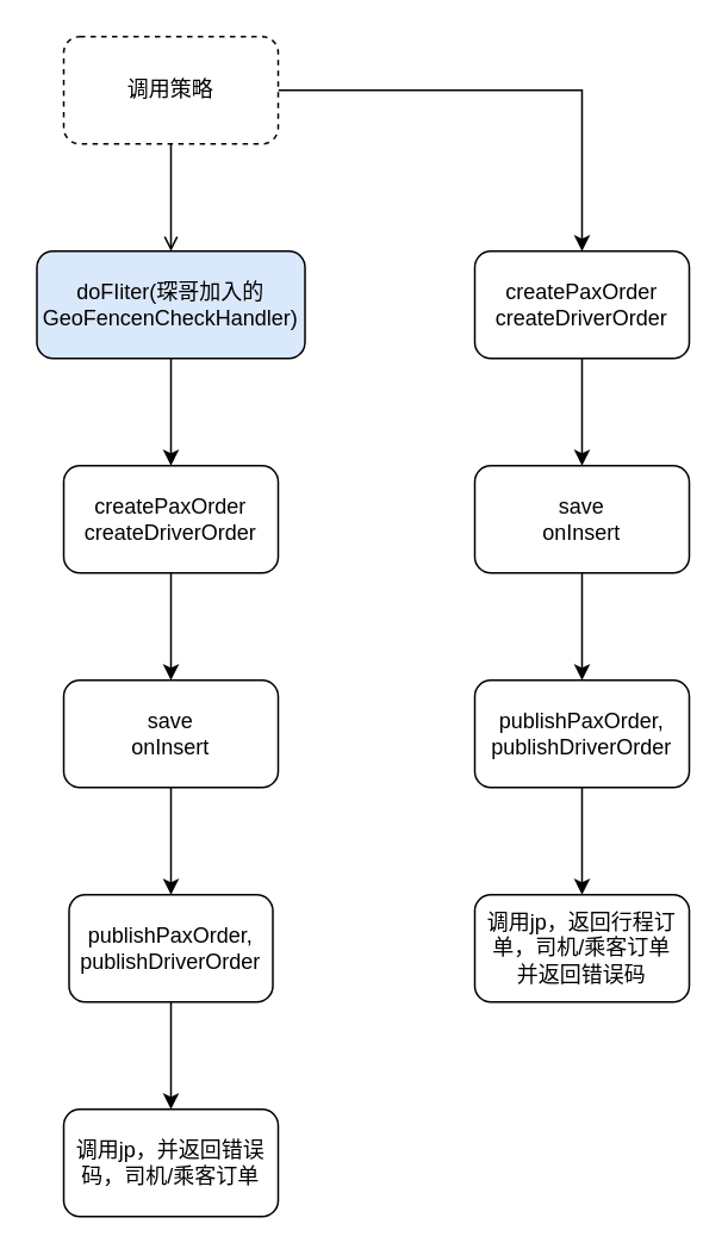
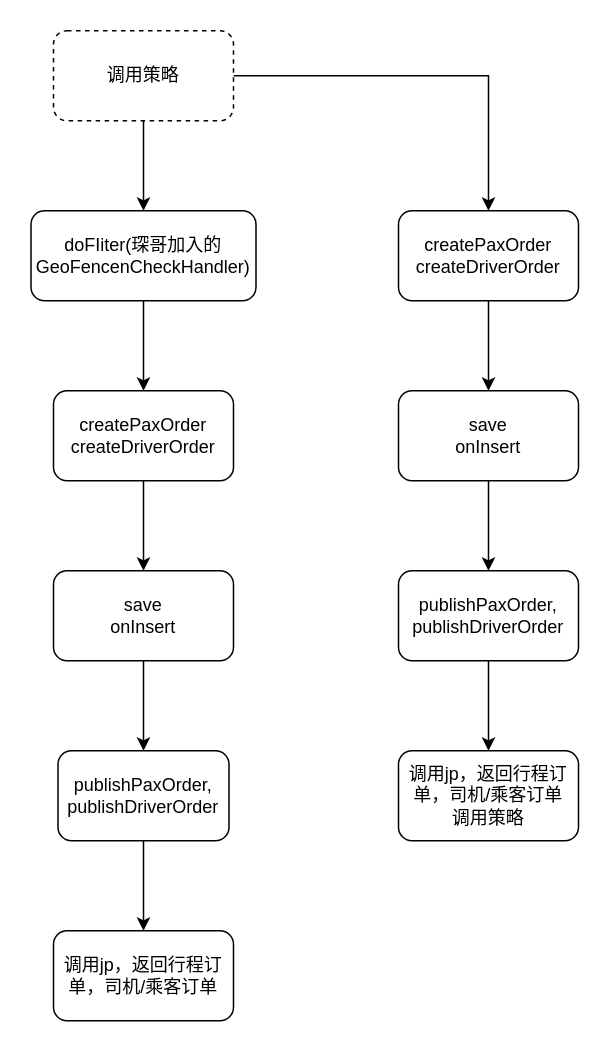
  <mxCell id="0" />
  <mxCell id="1" parent="0" />
- <mxCell id="2" style="edgeStyle=orthogonalEdgeStyle;rounded=0;orthogonalLoop=1;jettySize=auto;html=1;exitX=0.5;exitY=1;exitDx=0;exitDy=0;endArrow=open;" edge="1" parent="1" source="4" target="6"><mxGeometry relative="1" as="geometry" /></mxCell>
+ <mxCell id="2" style="edgeStyle=orthogonalEdgeStyle;rounded=0;orthogonalLoop=1;jettySize=auto;html=1;exitX=0.5;exitY=1;exitDx=0;exitDy=0;" edge="1" parent="1" source="4" target="6"><mxGeometry relative="1" as="geometry" /></mxCell>
  <mxCell id="3" style="edgeStyle=orthogonalEdgeStyle;rounded=0;orthogonalLoop=1;jettySize=auto;html=1;exitX=1;exitY=0.5;exitDx=0;exitDy=0;entryX=0.5;entryY=0;entryDx=0;entryDy=0;" edge="1" parent="1" source="4" target="15"><mxGeometry relative="1" as="geometry" /></mxCell>
  <mxCell id="4" value="调用策略" style="rounded=1;whiteSpace=wrap;html=1;dashed=1;" vertex="1" parent="1"><mxGeometry x="35" y="20" width="120" height="60" as="geometry" /></mxCell>
  <mxCell id="5" style="edgeStyle=orthogonalEdgeStyle;rounded=0;orthogonalLoop=1;jettySize=auto;html=1;exitX=0.5;exitY=1;exitDx=0;exitDy=0;entryX=0.5;entryY=0;entryDx=0;entryDy=0;" edge="1" parent="1" source="6" target="8"><mxGeometry relative="1" as="geometry" /></mxCell>
- <mxCell id="6" value="doFIiter(琛哥加入的GeoFencenCheckHandler)" style="rounded=1;whiteSpace=wrap;html=1;fillColor=#dae8fc;" vertex="1" parent="1"><mxGeometry x="20" y="140" width="150" height="60" as="geometry" /></mxCell>
+ <mxCell id="6" value="doFIiter(琛哥加入的GeoFencenCheckHandler)" style="rounded=1;whiteSpace=wrap;html=1;" vertex="1" parent="1"><mxGeometry x="20" y="140" width="150" height="60" as="geometry" /></mxCell>
  <mxCell id="7" style="edgeStyle=orthogonalEdgeStyle;rounded=0;orthogonalLoop=1;jettySize=auto;html=1;exitX=0.5;exitY=1;exitDx=0;exitDy=0;entryX=0.5;entryY=0;entryDx=0;entryDy=0;" edge="1" parent="1" source="8" target="10"><mxGeometry relative="1" as="geometry" /></mxCell>
  <mxCell id="8" value="createPaxOrder&lt;br&gt;createDriverOrder" style="rounded=1;whiteSpace=wrap;html=1;" vertex="1" parent="1"><mxGeometry x="35" y="260" width="120" height="60" as="geometry" /></mxCell>
  <mxCell id="9" style="edgeStyle=orthogonalEdgeStyle;rounded=0;orthogonalLoop=1;jettySize=auto;html=1;exitX=0.5;exitY=1;exitDx=0;exitDy=0;" edge="1" parent="1" source="10" target="12"><mxGeometry relative="1" as="geometry" /></mxCell>
  <mxCell id="10" value="save&lt;br&gt;onInsert" style="rounded=1;whiteSpace=wrap;html=1;" vertex="1" parent="1"><mxGeometry x="35" y="380" width="120" height="60" as="geometry" /></mxCell>
  <mxCell id="11" style="edgeStyle=orthogonalEdgeStyle;rounded=0;orthogonalLoop=1;jettySize=auto;html=1;exitX=0.5;exitY=1;exitDx=0;exitDy=0;" edge="1" parent="1" source="12" target="13"><mxGeometry relative="1" as="geometry" /></mxCell>
  <mxCell id="12" value="publishPaxOrder,&lt;br&gt;publishDriverOrder" style="rounded=1;whiteSpace=wrap;html=1;" vertex="1" parent="1"><mxGeometry x="38" y="500" width="114" height="60" as="geometry" /></mxCell>
- <mxCell id="13" value="调用jp，并返回错误码，司机/乘客订单" style="rounded=1;whiteSpace=wrap;html=1;" vertex="1" parent="1"><mxGeometry x="35" y="620" width="120" height="60" as="geometry" /></mxCell>
+ <mxCell id="13" value="调用jp，返回行程订单，司机/乘客订单" style="rounded=1;whiteSpace=wrap;html=1;" vertex="1" parent="1"><mxGeometry x="35" y="620" width="120" height="60" as="geometry" /></mxCell>
  <mxCell id="14" style="edgeStyle=orthogonalEdgeStyle;rounded=0;orthogonalLoop=1;jettySize=auto;html=1;exitX=0.5;exitY=1;exitDx=0;exitDy=0;entryX=0.5;entryY=0;entryDx=0;entryDy=0;" edge="1" parent="1" source="15" target="17"><mxGeometry relative="1" as="geometry" /></mxCell>
  <mxCell id="15" value="&lt;span&gt;createPaxOrder&lt;/span&gt;&lt;br&gt;&lt;span&gt;createDriverOrder&lt;/span&gt;" style="rounded=1;whiteSpace=wrap;html=1;" vertex="1" parent="1"><mxGeometry x="265" y="140" width="120" height="60" as="geometry" /></mxCell>
  <mxCell id="16" style="edgeStyle=orthogonalEdgeStyle;rounded=0;orthogonalLoop=1;jettySize=auto;html=1;exitX=0.5;exitY=1;exitDx=0;exitDy=0;" edge="1" parent="1" source="17" target="19"><mxGeometry relative="1" as="geometry" /></mxCell>
  <mxCell id="17" value="save&lt;br&gt;onInsert" style="rounded=1;whiteSpace=wrap;html=1;" vertex="1" parent="1"><mxGeometry x="265" y="260" width="120" height="60" as="geometry" /></mxCell>
  <mxCell id="18" style="edgeStyle=orthogonalEdgeStyle;rounded=0;orthogonalLoop=1;jettySize=auto;html=1;exitX=0.5;exitY=1;exitDx=0;exitDy=0;entryX=0.5;entryY=0;entryDx=0;entryDy=0;" edge="1" parent="1" source="19" target="20"><mxGeometry relative="1" as="geometry" /></mxCell>
  <mxCell id="19" value="&lt;span&gt;publishPaxOrder,&lt;/span&gt;&lt;br&gt;&lt;span&gt;publishDriverOrder&lt;/span&gt;" style="rounded=1;whiteSpace=wrap;html=1;" vertex="1" parent="1"><mxGeometry x="265" y="380" width="120" height="60" as="geometry" /></mxCell>
- <mxCell id="20" value="&lt;span&gt;调用jp，返回行程订单，司机/乘客订单&lt;br&gt;并返回错误码&lt;br&gt;&lt;/span&gt;" style="rounded=1;whiteSpace=wrap;html=1;" vertex="1" parent="1"><mxGeometry x="265" y="500" width="120" height="60" as="geometry" /></mxCell>
+ <mxCell id="20" value="&lt;span&gt;调用jp，返回行程订单，司机/乘客订单&lt;br&gt;调用策略&lt;br&gt;&lt;/span&gt;" style="rounded=1;whiteSpace=wrap;html=1;" vertex="1" parent="1"><mxGeometry x="265" y="500" width="120" height="60" as="geometry" /></mxCell>
